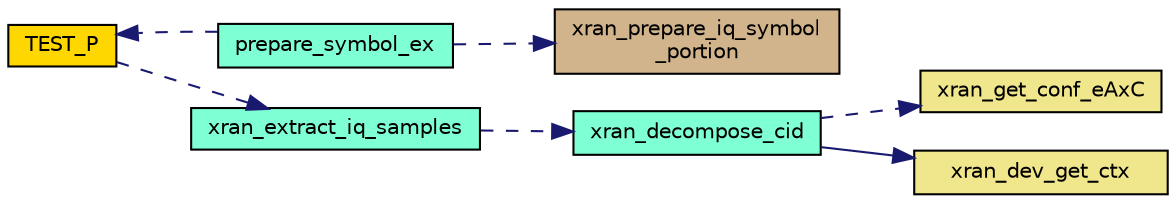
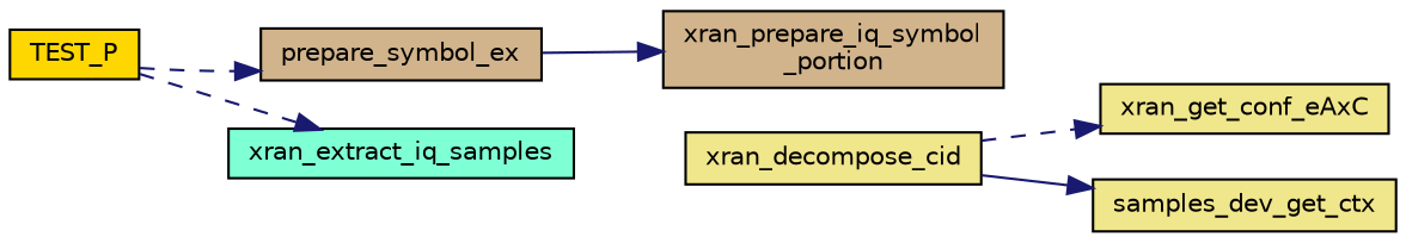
  digraph {
    rankdir=LR
    node [color=black fillcolor=tan fontname=Helvetica fontsize=10 shape=record style=filled]
    edge [color=midnightblue fontname=Helvetica fontsize=10 labelfontname=Helvetica labelfontsize=10 style=dashed]
    n1 [fillcolor=gold fontcolor=black height=0.2 label=TEST_P width=0.4]
-   n2 [fillcolor=aquamarine height=0.2 label=prepare_symbol_ex width=0.4]
+   n2 [height=0.2 label=prepare_symbol_ex width=0.4]
    n3 [fillcolor=aquamarine height=0.2 label=xran_extract_iq_samples width=0.4]
    n4 [height=0.2 label="xran_prepare_iq_symbol\l_portion" width=0.4]
-   n5 [fillcolor=aquamarine height=0.2 label=xran_decompose_cid width=0.4]
+   n5 [fillcolor=khaki height=0.2 label=xran_decompose_cid width=0.4]
    n6 [fillcolor=khaki height=0.2 label=xran_get_conf_eAxC width=0.4]
-   n7 [fillcolor=khaki height=0.2 label=xran_dev_get_ctx width=0.4]
-   n2 -> n1
+   n7 [fillcolor=khaki height=0.2 label=samples_dev_get_ctx width=0.4]
+   n1 -> n2
    n1 -> n3
-   n2 -> n4
-   n3 -> n5
+   n2 -> n4 [style=solid]
    n5 -> n6
    n5 -> n7 [style=solid]
  }
